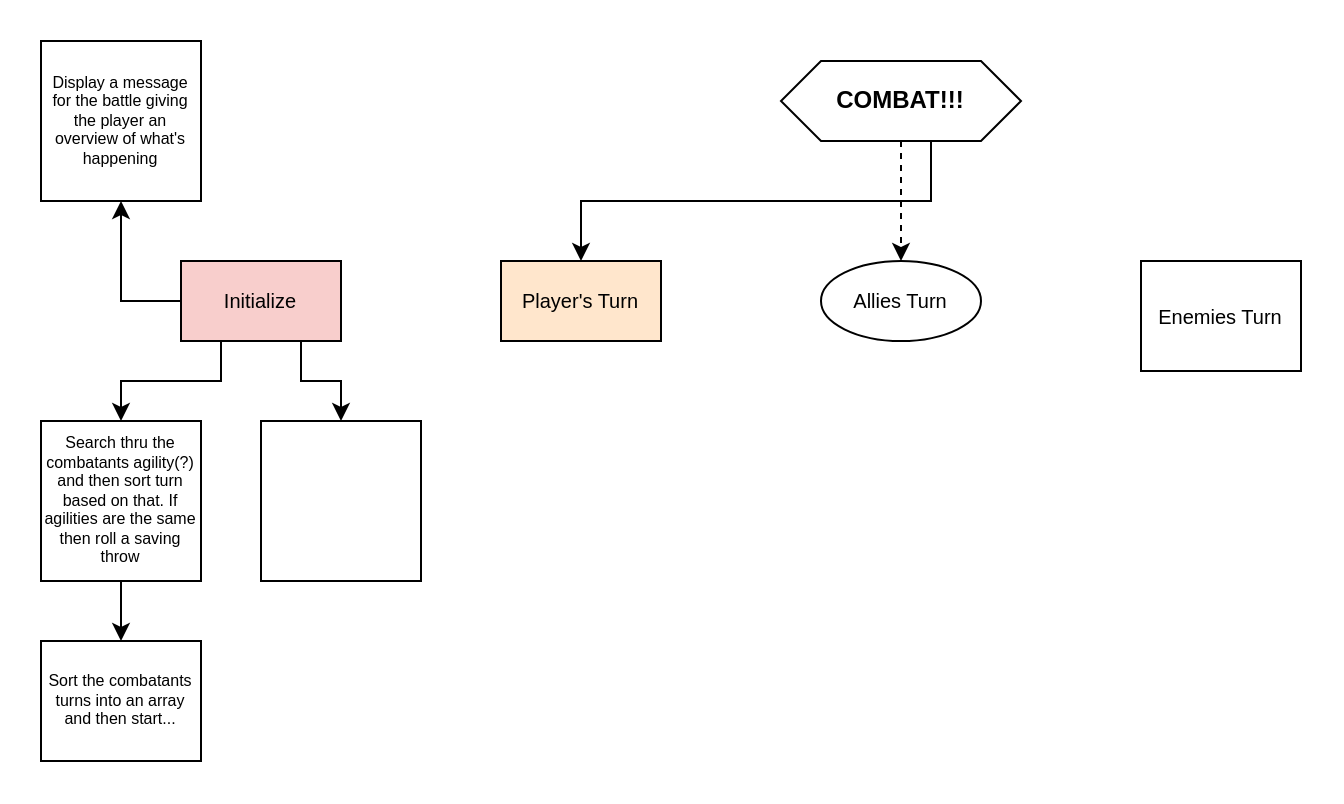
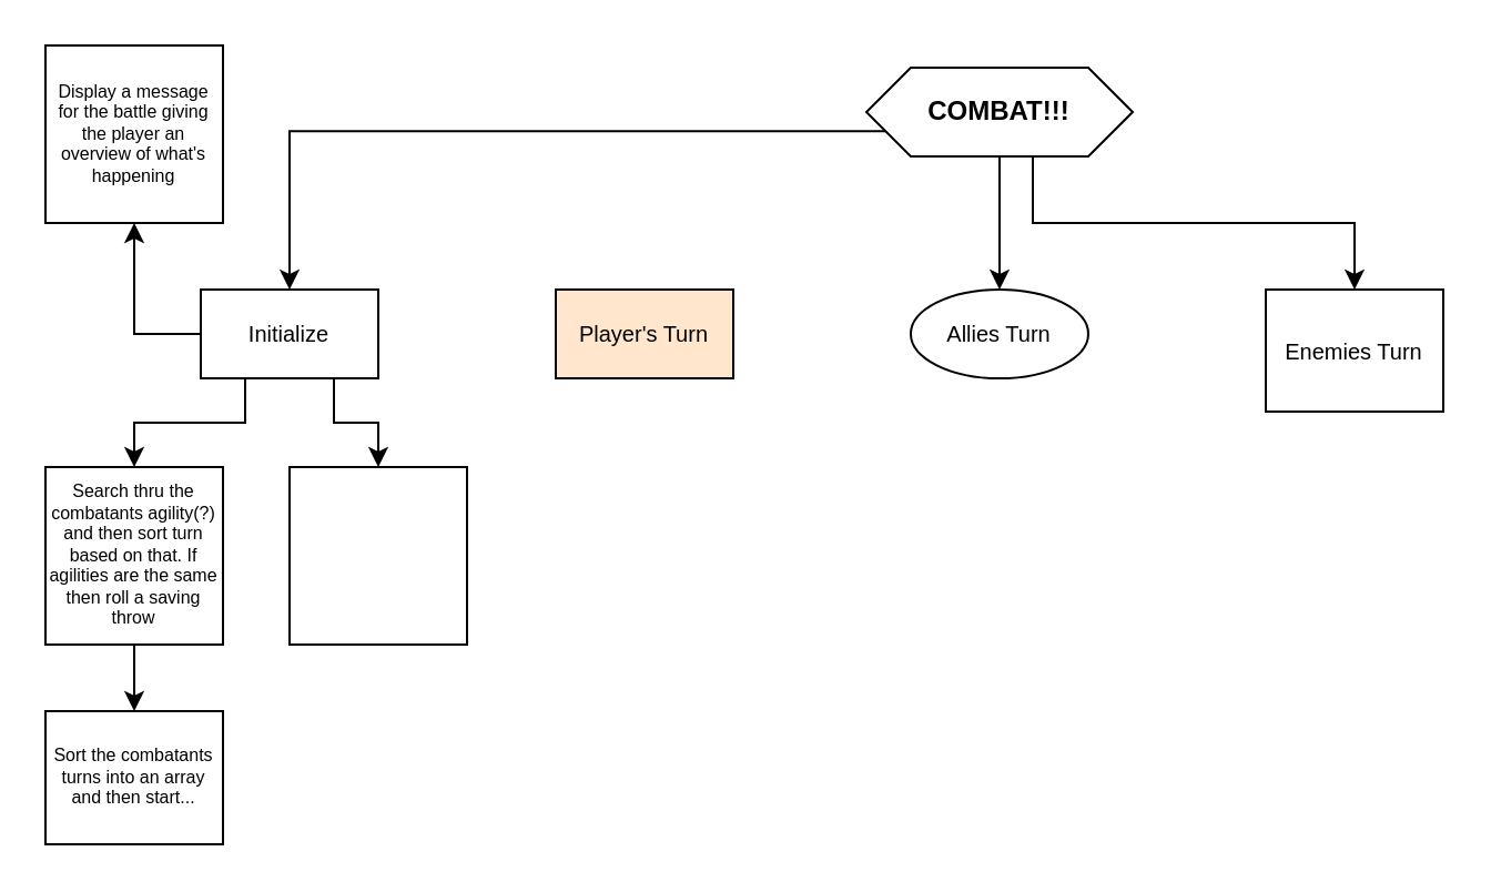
  <mxCell id="0" />
  <mxCell id="1" parent="0" />
- <mxCell id="3" style="edgeStyle=orthogonalEdgeStyle;rounded=0;orthogonalLoop=1;jettySize=auto;html=1;exitX=0.5;exitY=1;exitDx=0;exitDy=0;entryX=0.5;entryY=0;entryDx=0;entryDy=0;dashed=1;" parent="1" source="5" target="11" edge="1"><mxGeometry relative="1" as="geometry" /></mxCell>
- <mxCell id="4" style="edgeStyle=orthogonalEdgeStyle;rounded=0;orthogonalLoop=1;jettySize=auto;html=1;exitX=0.625;exitY=1;exitDx=0;exitDy=0;" parent="1" source="5" target="10" edge="1"><mxGeometry relative="1" as="geometry" /></mxCell>
+ <mxCell id="2" style="edgeStyle=orthogonalEdgeStyle;rounded=0;orthogonalLoop=1;jettySize=auto;html=1;exitX=0;exitY=0.75;exitDx=0;exitDy=0;entryX=0.5;entryY=0;entryDx=0;entryDy=0;" parent="1" source="5" target="9" edge="1"><mxGeometry relative="1" as="geometry" /></mxCell>
+ <mxCell id="3" style="edgeStyle=orthogonalEdgeStyle;rounded=0;orthogonalLoop=1;jettySize=auto;html=1;exitX=0.5;exitY=1;exitDx=0;exitDy=0;entryX=0.5;entryY=0;entryDx=0;entryDy=0;" parent="1" source="5" target="11" edge="1"><mxGeometry relative="1" as="geometry" /></mxCell>
+ <mxCell id="4" style="edgeStyle=orthogonalEdgeStyle;rounded=0;orthogonalLoop=1;jettySize=auto;html=1;exitX=0.625;exitY=1;exitDx=0;exitDy=0;" parent="1" source="5" target="12" edge="1"><mxGeometry relative="1" as="geometry" /></mxCell>
  <mxCell id="5" value="COMBAT!!!" style="shape=hexagon;perimeter=hexagonPerimeter2;whiteSpace=wrap;html=1;fixedSize=1;fontStyle=1" parent="1" vertex="1"><mxGeometry x="390" y="30" width="120" height="40" as="geometry" /></mxCell>
  <mxCell id="6" style="edgeStyle=orthogonalEdgeStyle;rounded=0;orthogonalLoop=1;jettySize=auto;html=1;exitX=0.25;exitY=1;exitDx=0;exitDy=0;entryX=0.5;entryY=0;entryDx=0;entryDy=0;" parent="1" source="9" target="14" edge="1"><mxGeometry relative="1" as="geometry" /></mxCell>
  <mxCell id="7" style="edgeStyle=orthogonalEdgeStyle;rounded=0;orthogonalLoop=1;jettySize=auto;html=1;exitX=0.75;exitY=1;exitDx=0;exitDy=0;" parent="1" source="9" target="16" edge="1"><mxGeometry relative="1" as="geometry" /></mxCell>
  <mxCell id="8" style="edgeStyle=orthogonalEdgeStyle;rounded=0;orthogonalLoop=1;jettySize=auto;html=1;exitX=0;exitY=0.5;exitDx=0;exitDy=0;entryX=0.5;entryY=1;entryDx=0;entryDy=0;" edge="1" parent="1" source="9" target="17"><mxGeometry relative="1" as="geometry" /></mxCell>
- <mxCell id="9" value="Initialize" style="rounded=0;whiteSpace=wrap;html=1;fontSize=10;fillColor=#f8cecc;" parent="1" vertex="1"><mxGeometry x="90" y="130" width="80" height="40" as="geometry" /></mxCell>
+ <mxCell id="9" value="Initialize" style="rounded=0;whiteSpace=wrap;html=1;fontSize=10;" parent="1" vertex="1"><mxGeometry x="90" y="130" width="80" height="40" as="geometry" /></mxCell>
  <mxCell id="10" value="Player's Turn" style="rounded=0;whiteSpace=wrap;html=1;fontSize=10;fillColor=#ffe6cc;" parent="1" vertex="1"><mxGeometry x="250" y="130" width="80" height="40" as="geometry" /></mxCell>
  <mxCell id="11" value="Allies Turn" style="ellipse;whiteSpace=wrap;html=1;fontSize=10;" parent="1" vertex="1"><mxGeometry x="410" y="130" width="80" height="40" as="geometry" /></mxCell>
  <mxCell id="12" value="Enemies Turn" style="rounded=0;whiteSpace=wrap;html=1;fontSize=10;" parent="1" vertex="1"><mxGeometry x="570" y="130" width="80" height="55" as="geometry" /></mxCell>
  <mxCell id="13" style="edgeStyle=orthogonalEdgeStyle;rounded=0;orthogonalLoop=1;jettySize=auto;html=1;exitX=0.5;exitY=1;exitDx=0;exitDy=0;entryX=0.5;entryY=0;entryDx=0;entryDy=0;" parent="1" source="14" target="15" edge="1"><mxGeometry relative="1" as="geometry" /></mxCell>
  <mxCell id="14" value="Search thru the combatants agility(?) and then sort turn based on that. If agilities are the same then roll a saving throw" style="rounded=0;whiteSpace=wrap;html=1;fontSize=8;" parent="1" vertex="1"><mxGeometry x="20" y="210" width="80" height="80" as="geometry" /></mxCell>
  <mxCell id="15" value="Sort the combatants turns into an array and then start..." style="rounded=0;whiteSpace=wrap;html=1;fontSize=8;" parent="1" vertex="1"><mxGeometry x="20" y="320" width="80" height="60" as="geometry" /></mxCell>
  <mxCell id="16" value="" style="rounded=0;whiteSpace=wrap;html=1;fontSize=8;" parent="1" vertex="1"><mxGeometry x="130" y="210" width="80" height="80" as="geometry" /></mxCell>
  <mxCell id="17" value="Display a message for the battle giving the player an overview of what's happening" style="rounded=0;whiteSpace=wrap;html=1;fontSize=8;" vertex="1" parent="1"><mxGeometry x="20" y="20" width="80" height="80" as="geometry" /></mxCell>
